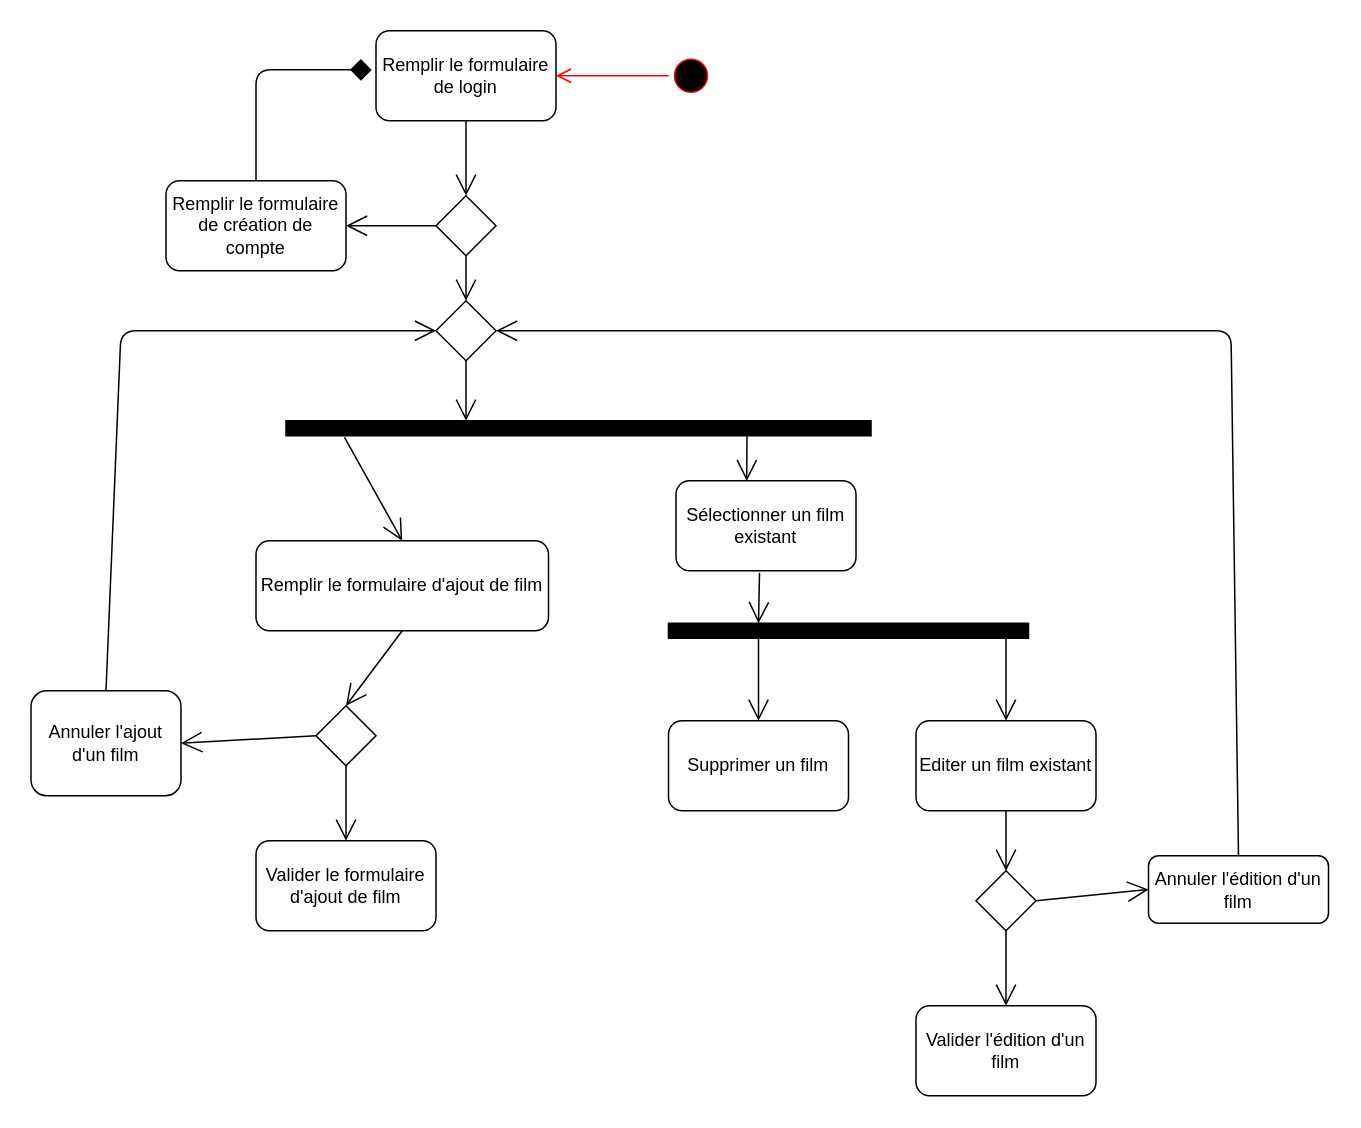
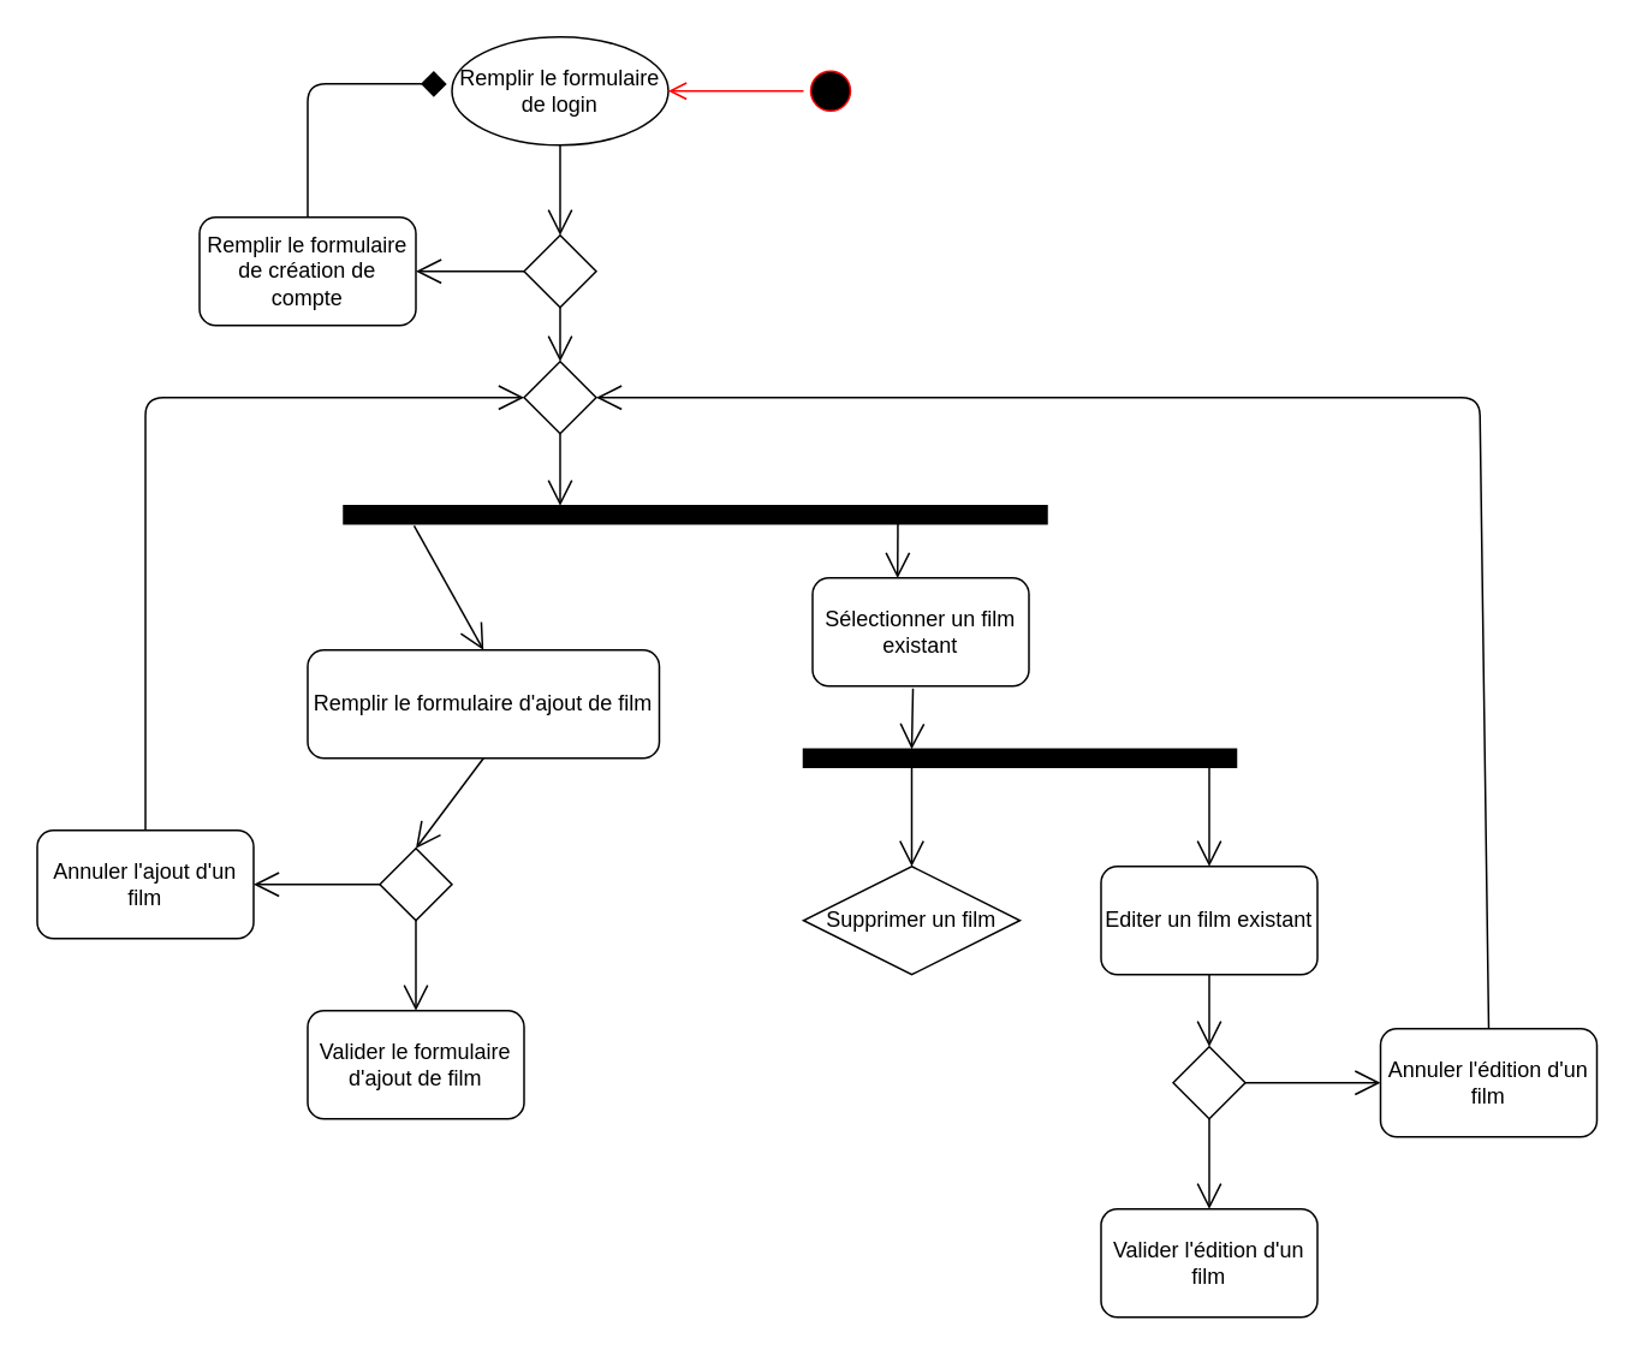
  <mxCell id="0" />
  <mxCell id="1" parent="0" />
- <mxCell id="2" value="Remplir le formulaire de login" style="rounded=1;whiteSpace=wrap;html=1;" vertex="1" parent="1"><mxGeometry x="250" y="20" width="120" height="60" as="geometry" /></mxCell>
+ <mxCell id="2" value="Remplir le formulaire de login" style="ellipse;whiteSpace=wrap;html=1;" vertex="1" parent="1"><mxGeometry x="250" y="20" width="120" height="60" as="geometry" /></mxCell>
  <mxCell id="3" value="" style="ellipse;html=1;shape=startState;fillColor=#000000;strokeColor=#ff0000;" vertex="1" parent="1"><mxGeometry x="445" y="35" width="30" height="30" as="geometry" /></mxCell>
  <mxCell id="4" value="" style="edgeStyle=orthogonalEdgeStyle;html=1;verticalAlign=bottom;endArrow=open;endSize=8;strokeColor=#ff0000;entryX=1;entryY=0.5;entryDx=0;entryDy=0;" edge="1" source="3" parent="1" target="2"><mxGeometry relative="1" as="geometry"><mxPoint x="380" y="110" as="targetPoint" /></mxGeometry></mxCell>
  <mxCell id="5" value="" style="endArrow=open;endFill=1;endSize=12;html=1;exitX=0.5;exitY=1;exitDx=0;exitDy=0;entryX=0.5;entryY=0;entryDx=0;entryDy=0;" edge="1" parent="1" source="2" target="30"><mxGeometry width="160" relative="1" as="geometry"><mxPoint x="300" y="210" as="sourcePoint" /><mxPoint x="310" y="120" as="targetPoint" /></mxGeometry></mxCell>
  <mxCell id="6" value="Remplir le formulaire de création de compte" style="rounded=1;whiteSpace=wrap;html=1;" vertex="1" parent="1"><mxGeometry x="110" y="120" width="120" height="60" as="geometry" /></mxCell>
  <mxCell id="7" value="" style="rhombus;whiteSpace=wrap;html=1;" vertex="1" parent="1"><mxGeometry x="290" y="200" width="40" height="40" as="geometry" /></mxCell>
  <mxCell id="8" value="" style="endArrow=open;endFill=1;endSize=12;html=1;exitX=0;exitY=0.5;exitDx=0;exitDy=0;entryX=1;entryY=0.5;entryDx=0;entryDy=0;" edge="1" parent="1" source="30" target="6"><mxGeometry width="160" relative="1" as="geometry"><mxPoint x="160" y="320" as="sourcePoint" /><mxPoint x="320" y="320" as="targetPoint" /></mxGeometry></mxCell>
  <mxCell id="9" value="" style="endArrow=diamond;endFill=1;endSize=12;html=1;exitX=0.5;exitY=0;exitDx=0;exitDy=0;entryX=-0.024;entryY=0.435;entryDx=0;entryDy=0;entryPerimeter=0;" edge="1" parent="1" source="6" target="2"><mxGeometry width="160" relative="1" as="geometry"><mxPoint x="140" y="150" as="sourcePoint" /><mxPoint x="80" y="150" as="targetPoint" /><Array as="points"><mxPoint x="170" y="46" /></Array></mxGeometry></mxCell>
  <mxCell id="10" value="" style="endArrow=open;endFill=1;endSize=12;html=1;exitX=0.5;exitY=1;exitDx=0;exitDy=0;" edge="1" parent="1" source="7"><mxGeometry width="160" relative="1" as="geometry"><mxPoint x="110" y="310" as="sourcePoint" /><mxPoint x="310" y="280" as="targetPoint" /></mxGeometry></mxCell>
  <mxCell id="11" value="Remplir le formulaire d'ajout de film" style="rounded=1;whiteSpace=wrap;html=1;" vertex="1" parent="1"><mxGeometry x="170" y="360" width="195" height="60" as="geometry" /></mxCell>
  <mxCell id="12" value="" style="rhombus;whiteSpace=wrap;html=1;" vertex="1" parent="1"><mxGeometry x="210" y="470" width="40" height="40" as="geometry" /></mxCell>
  <mxCell id="13" value="" style="endArrow=open;endFill=1;endSize=12;html=1;exitX=0.5;exitY=1;exitDx=0;exitDy=0;entryX=0.5;entryY=0;entryDx=0;entryDy=0;" edge="1" parent="1" source="11" target="12"><mxGeometry width="160" relative="1" as="geometry"><mxPoint x="230.5" y="440" as="sourcePoint" /><mxPoint x="230" y="460" as="targetPoint" /></mxGeometry></mxCell>
  <mxCell id="14" value="" style="endArrow=open;endFill=1;endSize=12;html=1;exitX=0;exitY=0.5;exitDx=0;exitDy=0;entryX=1;entryY=0.5;entryDx=0;entryDy=0;" edge="1" parent="1" source="12" target="15"><mxGeometry width="160" relative="1" as="geometry"><mxPoint x="240" y="430" as="sourcePoint" /><mxPoint x="160" y="490" as="targetPoint" /></mxGeometry></mxCell>
- <mxCell id="15" value="Annuler l'ajout d'un film" style="rounded=1;whiteSpace=wrap;html=1;" vertex="1" parent="1"><mxGeometry x="20" y="460" width="100" height="70" as="geometry" /></mxCell>
+ <mxCell id="15" value="Annuler l'ajout d'un film" style="rounded=1;whiteSpace=wrap;html=1;" vertex="1" parent="1"><mxGeometry x="20" y="460" width="120" height="60" as="geometry" /></mxCell>
  <mxCell id="16" value="" style="endArrow=open;endFill=1;endSize=12;html=1;exitX=0.5;exitY=1;exitDx=0;exitDy=0;" edge="1" parent="1" source="12"><mxGeometry width="160" relative="1" as="geometry"><mxPoint x="260" y="500" as="sourcePoint" /><mxPoint x="230" y="560" as="targetPoint" /></mxGeometry></mxCell>
  <mxCell id="17" value="Valider le formulaire d'ajout de film" style="rounded=1;whiteSpace=wrap;html=1;" vertex="1" parent="1"><mxGeometry x="170" y="560" width="120" height="60" as="geometry" /></mxCell>
  <mxCell id="18" value="" style="rounded=0;whiteSpace=wrap;html=1;fillColor=#000000;" vertex="1" parent="1"><mxGeometry x="190" y="280" width="390" height="10" as="geometry" /></mxCell>
  <mxCell id="19" value="Editer un film existant" style="rounded=1;whiteSpace=wrap;html=1;fillColor=#FFFFFF;" vertex="1" parent="1"><mxGeometry x="610" y="480" width="120" height="60" as="geometry" /></mxCell>
- <mxCell id="20" value="Annuler l'édition d'un film" style="rounded=1;whiteSpace=wrap;html=1;fillColor=#FFFFFF;" vertex="1" parent="1"><mxGeometry x="765" y="570" width="120" height="45" as="geometry" /></mxCell>
+ <mxCell id="20" value="Annuler l'édition d'un film" style="rounded=1;whiteSpace=wrap;html=1;fillColor=#FFFFFF;" vertex="1" parent="1"><mxGeometry x="765" y="570" width="120" height="60" as="geometry" /></mxCell>
  <mxCell id="21" value="Valider l'édition d'un film" style="rounded=1;whiteSpace=wrap;html=1;fillColor=#FFFFFF;" vertex="1" parent="1"><mxGeometry x="610" y="670" width="120" height="60" as="geometry" /></mxCell>
  <mxCell id="22" value="" style="rhombus;whiteSpace=wrap;html=1;" vertex="1" parent="1"><mxGeometry x="650" y="580" width="40" height="40" as="geometry" /></mxCell>
  <mxCell id="23" value="" style="endArrow=open;endFill=1;endSize=12;html=1;exitX=0.5;exitY=1;exitDx=0;exitDy=0;entryX=0.5;entryY=0;entryDx=0;entryDy=0;" edge="1" parent="1" source="19" target="22"><mxGeometry width="160" relative="1" as="geometry"><mxPoint x="630" y="550" as="sourcePoint" /><mxPoint x="630" y="600" as="targetPoint" /></mxGeometry></mxCell>
  <mxCell id="24" value="" style="endArrow=open;endFill=1;endSize=12;html=1;exitX=1;exitY=0.5;exitDx=0;exitDy=0;entryX=0;entryY=0.5;entryDx=0;entryDy=0;" edge="1" parent="1" source="22" target="20"><mxGeometry width="160" relative="1" as="geometry"><mxPoint x="720" y="600" as="sourcePoint" /><mxPoint x="760" y="600" as="targetPoint" /></mxGeometry></mxCell>
  <mxCell id="25" value="" style="endArrow=open;endFill=1;endSize=12;html=1;exitX=0.5;exitY=1;exitDx=0;exitDy=0;entryX=0.5;entryY=0;entryDx=0;entryDy=0;" edge="1" parent="1" source="22" target="21"><mxGeometry width="160" relative="1" as="geometry"><mxPoint x="700" y="610" as="sourcePoint" /><mxPoint x="690" y="650" as="targetPoint" /></mxGeometry></mxCell>
  <mxCell id="26" value="" style="endArrow=open;endFill=1;endSize=12;html=1;exitX=0.1;exitY=1.11;exitDx=0;exitDy=0;entryX=0.5;entryY=0;entryDx=0;entryDy=0;exitPerimeter=0;" edge="1" parent="1" source="18" target="11"><mxGeometry width="160" relative="1" as="geometry"><mxPoint x="190" y="300" as="sourcePoint" /><mxPoint x="190" y="350" as="targetPoint" /></mxGeometry></mxCell>
  <mxCell id="27" value="" style="endArrow=open;endFill=1;endSize=12;html=1;exitX=0.5;exitY=0;exitDx=0;exitDy=0;entryX=0;entryY=0.5;entryDx=0;entryDy=0;" edge="1" parent="1" source="15" target="7"><mxGeometry width="160" relative="1" as="geometry"><mxPoint x="100" y="420" as="sourcePoint" /><mxPoint x="30" y="420" as="targetPoint" /><Array as="points"><mxPoint x="80" y="220" /></Array></mxGeometry></mxCell>
  <mxCell id="28" value="" style="endArrow=open;endFill=1;endSize=12;html=1;entryX=1;entryY=0.5;entryDx=0;entryDy=0;exitX=0.5;exitY=0;exitDx=0;exitDy=0;" edge="1" parent="1" source="20" target="7"><mxGeometry width="160" relative="1" as="geometry"><mxPoint x="860" y="230" as="sourcePoint" /><mxPoint x="400" y="480" as="targetPoint" /><Array as="points"><mxPoint x="820" y="220" /></Array></mxGeometry></mxCell>
- <mxCell id="29" value="Supprimer un film" style="rounded=1;whiteSpace=wrap;html=1;fillColor=#FFFFFF;" vertex="1" parent="1"><mxGeometry x="445" y="480" width="120" height="60" as="geometry" /></mxCell>
+ <mxCell id="29" value="Supprimer un film" style="rhombus;whiteSpace=wrap;html=1;fillColor=#FFFFFF;" vertex="1" parent="1"><mxGeometry x="445" y="480" width="120" height="60" as="geometry" /></mxCell>
  <mxCell id="30" value="" style="rhombus;whiteSpace=wrap;html=1;" vertex="1" parent="1"><mxGeometry x="290" y="130" width="40" height="40" as="geometry" /></mxCell>
  <mxCell id="31" value="" style="endArrow=open;endFill=1;endSize=12;html=1;exitX=0.5;exitY=1;exitDx=0;exitDy=0;entryX=0.5;entryY=0;entryDx=0;entryDy=0;" edge="1" parent="1" source="30" target="7"><mxGeometry width="160" relative="1" as="geometry"><mxPoint x="300" y="160" as="sourcePoint" /><mxPoint x="240" y="160" as="targetPoint" /></mxGeometry></mxCell>
  <mxCell id="32" value="" style="rounded=0;whiteSpace=wrap;html=1;fillColor=#000000;" vertex="1" parent="1"><mxGeometry x="445" y="415" width="240" height="10" as="geometry" /></mxCell>
  <mxCell id="33" value="Sélectionner un film existant" style="rounded=1;whiteSpace=wrap;html=1;fillColor=#FFFFFF;" vertex="1" parent="1"><mxGeometry x="450" y="320" width="120" height="60" as="geometry" /></mxCell>
  <mxCell id="34" value="" style="endArrow=open;endFill=1;endSize=12;html=1;exitX=0.25;exitY=1;exitDx=0;exitDy=0;" edge="1" parent="1" source="32" target="29"><mxGeometry width="160" relative="1" as="geometry"><mxPoint x="504.5" y="440" as="sourcePoint" /><mxPoint x="504.5" y="480" as="targetPoint" /></mxGeometry></mxCell>
  <mxCell id="35" value="" style="endArrow=open;endFill=1;endSize=12;html=1;exitX=0.25;exitY=1;exitDx=0;exitDy=0;entryX=0.5;entryY=0;entryDx=0;entryDy=0;" edge="1" parent="1" target="19"><mxGeometry width="160" relative="1" as="geometry"><mxPoint x="670" y="425" as="sourcePoint" /><mxPoint x="670" y="470" as="targetPoint" /></mxGeometry></mxCell>
  <mxCell id="36" value="" style="endArrow=open;endFill=1;endSize=12;html=1;exitX=0.464;exitY=1.022;exitDx=0;exitDy=0;exitPerimeter=0;entryX=0.25;entryY=0;entryDx=0;entryDy=0;" edge="1" parent="1" source="33" target="32"><mxGeometry width="160" relative="1" as="geometry"><mxPoint x="505" y="390" as="sourcePoint" /><mxPoint x="505" y="420" as="targetPoint" /></mxGeometry></mxCell>
  <mxCell id="37" value="" style="endArrow=open;endFill=1;endSize=12;html=1;exitX=0.788;exitY=1.017;exitDx=0;exitDy=0;exitPerimeter=0;entryX=0.393;entryY=0.003;entryDx=0;entryDy=0;entryPerimeter=0;" edge="1" parent="1" source="18" target="33"><mxGeometry width="160" relative="1" as="geometry"><mxPoint x="515.68" y="391.32" as="sourcePoint" /><mxPoint x="515" y="425" as="targetPoint" /></mxGeometry></mxCell>
